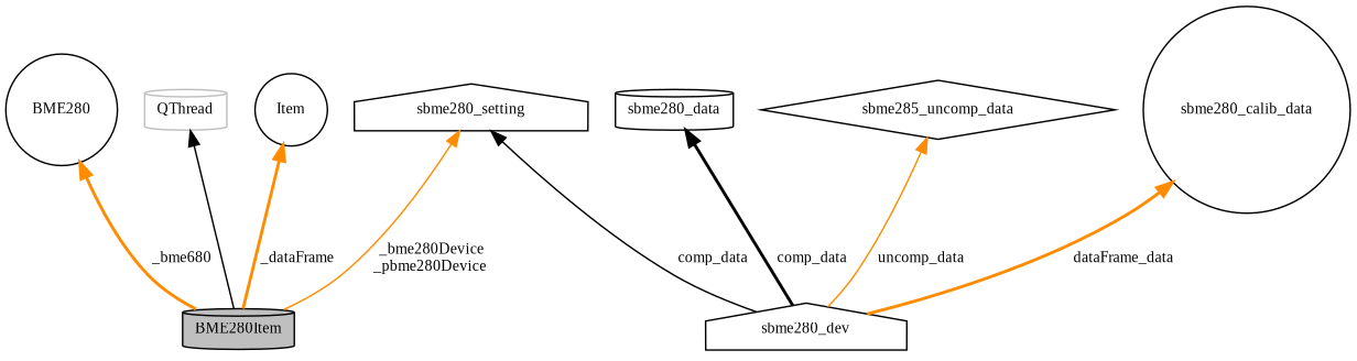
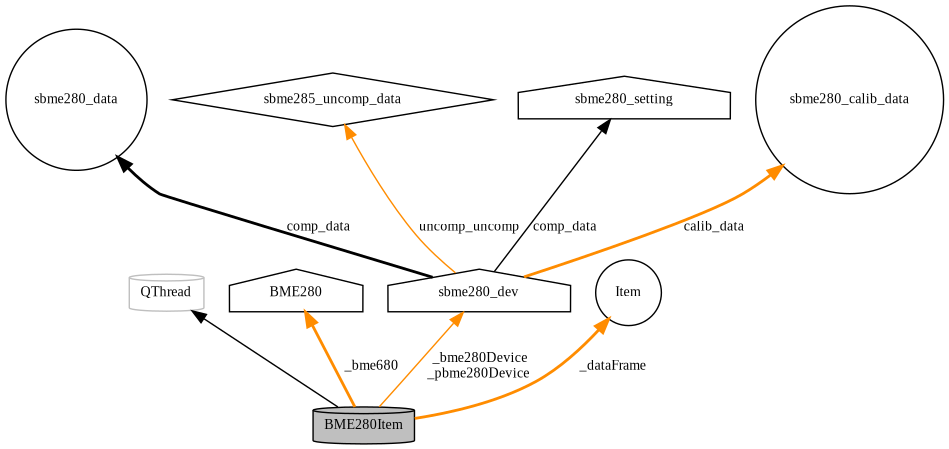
  digraph {
    fontname="Liberation Serif"
    node [color=black fillcolor=white fontname="Liberation Serif" fontsize=10 shape=house style=filled]
    edge [color=darkorange dir=back fontname="Liberation Serif" fontsize=10 labelfontname=Helvetica labelfontsize=10 style=solid]
    n1 [fillcolor=grey75 fontcolor=black height=0.2 label=BME280Item shape=cylinder width=0.4]
    n2 [color=grey75 height=0.2 label=QThread shape=cylinder width=0.4]
-   n3 [height=0.2 label=BME280 shape=circle width=0.4]
+   n3 [height=0.2 label=BME280 width=0.4]
    n4 [height=0.2 label=sbme280_dev width=0.4]
-   n5 [height=0.2 label=sbme280_data shape=cylinder width=0.4]
+   n5 [height=0.2 label=sbme280_data shape=circle width=0.4]
    n6 [height=0.2 label=sbme285_uncomp_data shape=diamond width=0.4]
    n7 [height=0.2 label=sbme280_setting width=0.4]
    n8 [height=0.2 label=sbme280_calib_data shape=circle width=0.4]
    n9 [height=0.2 label=Item shape=circle width=0.4]
    n2 -> n1 [color=black]
    n3 -> n1 [label=" _bme680" style=bold]
-   n7 -> n1 [label=" _bme280Device\n_pbme280Device"]
+   n4 -> n1 [label=" _bme280Device\n_pbme280Device"]
    n5 -> n4 [color=black label=" comp_data" style=bold]
-   n6 -> n4 [label=" uncomp_data"]
+   n6 -> n4 [label=" uncomp_uncomp"]
    n7 -> n4 [color=black label=" comp_data"]
-   n8 -> n4 [label=" dataFrame_data" style=bold]
+   n8 -> n4 [label=" calib_data" style=bold]
    n9 -> n1 [label=" _dataFrame" style=bold]
  }
